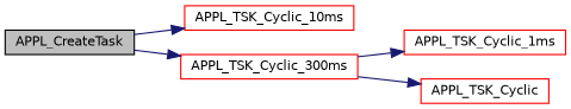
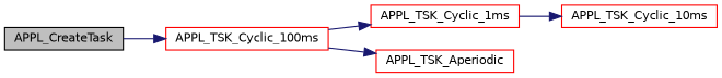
  digraph {
    rankdir=LR
    node [color=red fillcolor=white fontname=Helvetica fontsize=10 shape=record style=filled]
    edge [color=midnightblue fontname=Helvetica fontsize=10 labelfontname=Helvetica labelfontsize=10 style=solid]
    n1 [color=black fillcolor=grey75 fontcolor=black height=0.2 label=APPL_CreateTask width=0.4]
    n2 [height=0.2 label=APPL_TSK_Cyclic_10ms width=0.4]
-   n3 [height=0.2 label=APPL_TSK_Cyclic_300ms width=0.4]
+   n3 [height=0.2 label=APPL_TSK_Cyclic_100ms width=0.4]
    n4 [height=0.2 label=APPL_TSK_Cyclic_1ms width=0.4]
-   n5 [height=0.2 label=APPL_TSK_Cyclic width=0.4]
-   n1 -> n2
+   n5 [height=0.2 label=APPL_TSK_Aperiodic width=0.4]
+   n4 -> n2
    n1 -> n3
    n3 -> n4
    n3 -> n5
  }
